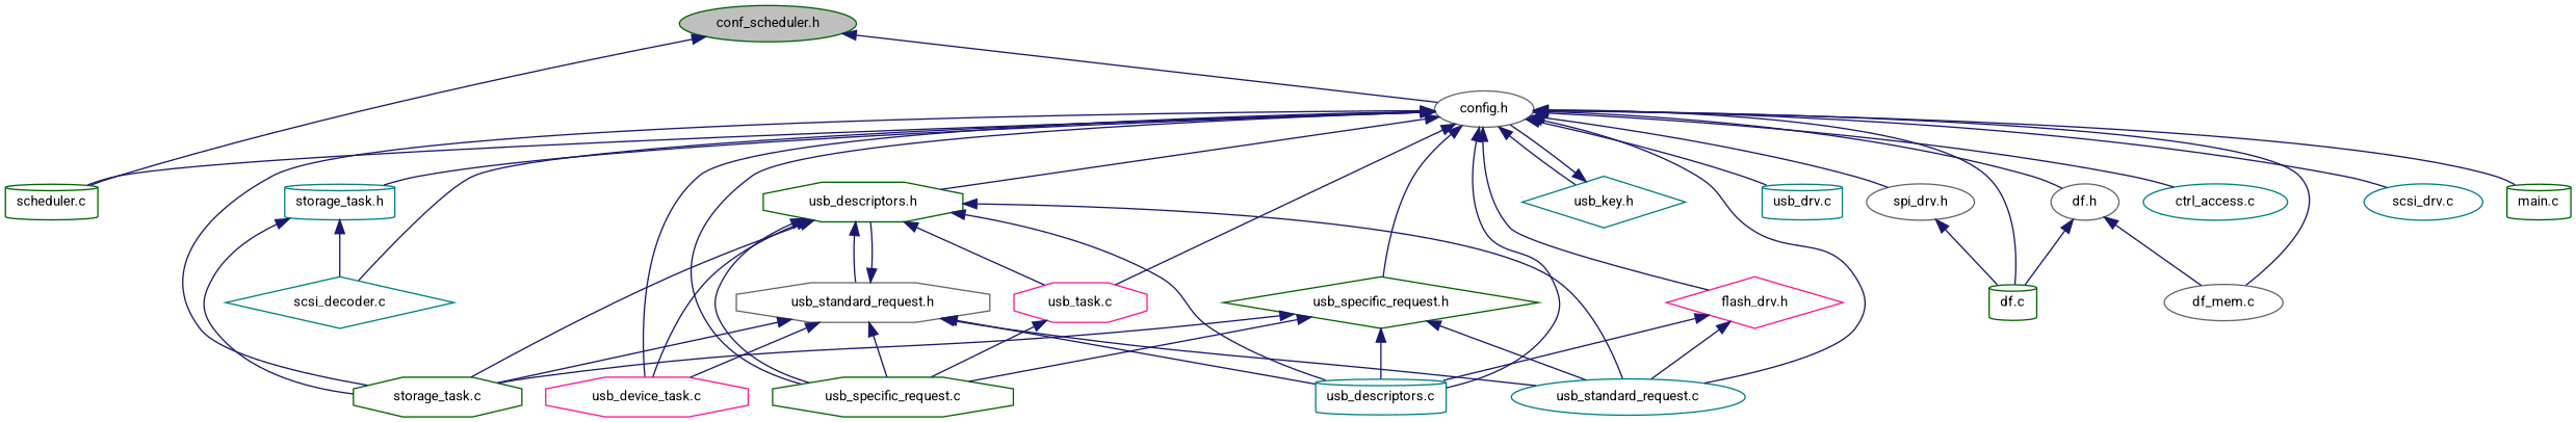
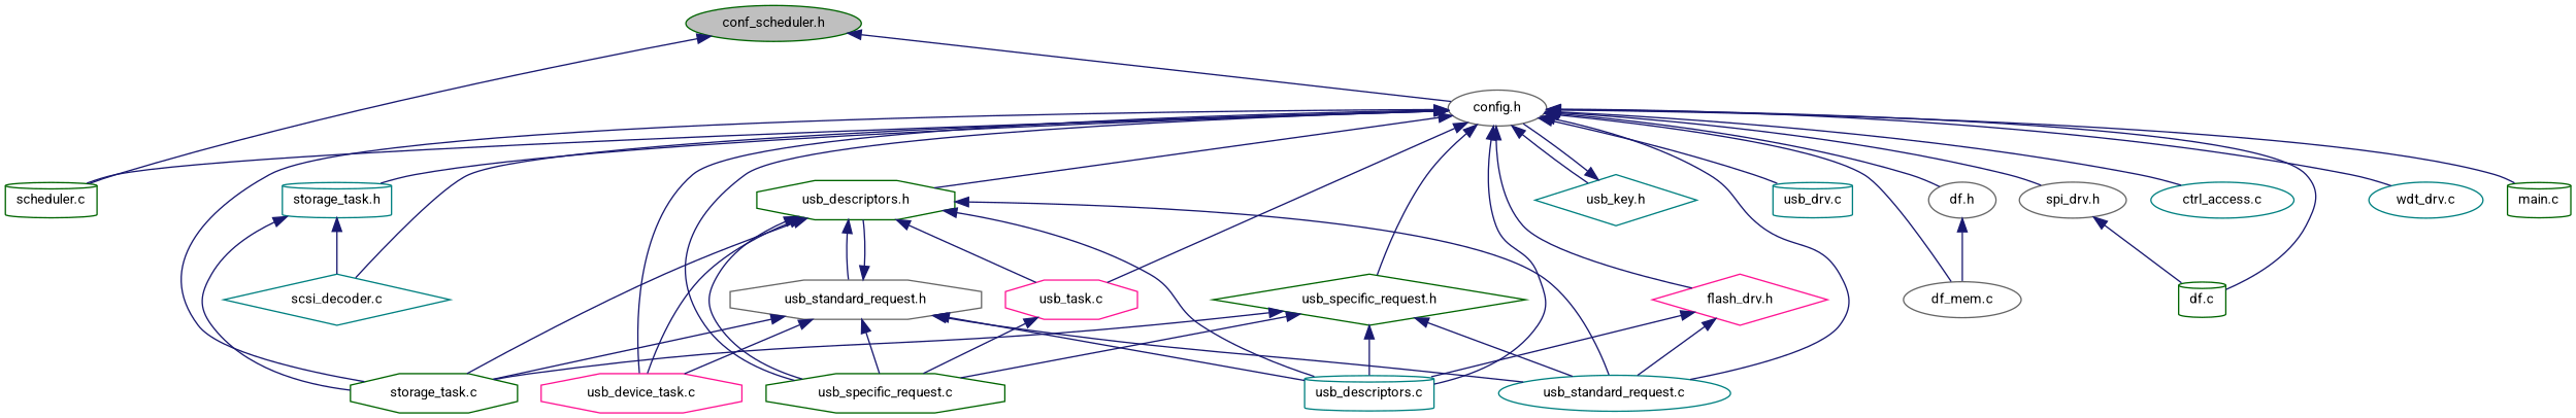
  digraph {
    fontname=Roboto
    node [color=darkgreen fillcolor=white fontname=Roboto fontsize=10 shape=ellipse style=filled]
    edge [color=midnightblue dir=back fontname=Roboto fontsize=10 labelfontname="FreeSans.ttf" labelfontsize=10 style=solid]
    n1 [fillcolor=grey75 fontcolor=black height=0.2 label="conf_scheduler.h" width=0.4]
    n2 [color=gray40 height=0.2 label="config.h" width=0.4]
    n3 [height=0.2 label="scheduler.c" shape=cylinder width=0.4]
    n4 [height=0.2 label="main.c" shape=cylinder width=0.4]
    n5 [height=0.2 label="storage_task.c" shape=octagon width=0.4]
    n6 [color=teal height=0.2 label="storage_task.h" shape=cylinder width=0.4]
    n7 [color=teal height=0.2 label="scsi_decoder.c" shape=diamond width=0.4]
    n8 [height=0.2 label="usb_descriptors.h" shape=octagon width=0.4]
    n9 [color=teal height=0.2 label="usb_descriptors.c" shape=cylinder width=0.4]
    n10 [height=0.2 label="usb_specific_request.c" shape=octagon width=0.4]
    n11 [color=deeppink height=0.2 label="usb_device_task.c" shape=octagon width=0.4]
    n12 [color=teal height=0.2 label="usb_standard_request.c" width=0.4]
    n13 [color=deeppink height=0.2 label="usb_task.c" shape=octagon width=0.4]
    n14 [height=0.2 label="usb_specific_request.h" shape=diamond width=0.4]
    n15 [color=teal height=0.2 label="usb_key.h" shape=diamond width=0.4]
    n16 [color=deeppink height=0.2 label="flash_drv.h" shape=diamond width=0.4]
    n17 [color=teal height=0.2 label="usb_drv.c" shape=cylinder width=0.4]
    n18 [height=0.2 label="df.c" shape=cylinder width=0.4]
    n19 [color=gray40 height=0.2 label="df.h" width=0.4]
    n20 [color=gray40 height=0.2 label="df_mem.c" width=0.4]
    n21 [color=teal height=0.2 label="ctrl_access.c" width=0.4]
    n22 [color=gray40 height=0.2 label="spi_drv.h" width=0.4]
-   n23 [color=teal height=0.2 label="scsi_drv.c" width=0.4]
+   n23 [color=teal height=0.2 label="wdt_drv.c" width=0.4]
    n24 [color=gray40 height=0.2 label="usb_standard_request.h" shape=octagon width=0.4]
    n1 -> n2
    n1 -> n3
    n2 -> n3
    n2 -> n4
    n2 -> n5
    n2 -> n6
    n2 -> n7
    n2 -> n8
    n2 -> n9
    n2 -> n10
    n2 -> n11
    n2 -> n12
    n2 -> n13
    n2 -> n14
    n2 -> n15
    n2 -> n16
    n2 -> n17
    n2 -> n18
    n2 -> n19
    n2 -> n20
    n2 -> n21
    n2 -> n22
    n2 -> n23
    n6 -> n5
    n6 -> n7
    n8 -> n5
    n8 -> n9
    n8 -> n10
    n8 -> n11
    n8 -> n12
    n8 -> n13
    n8 -> n24
    n13 -> n10
    n14 -> n5
    n14 -> n9
    n14 -> n10
    n14 -> n12
    n15 -> n2
    n16 -> n9
    n16 -> n12
-   n19 -> n18
    n19 -> n20
    n22 -> n18
    n24 -> n5
    n24 -> n8
    n24 -> n9
    n24 -> n10
    n24 -> n11
    n24 -> n12
  }
